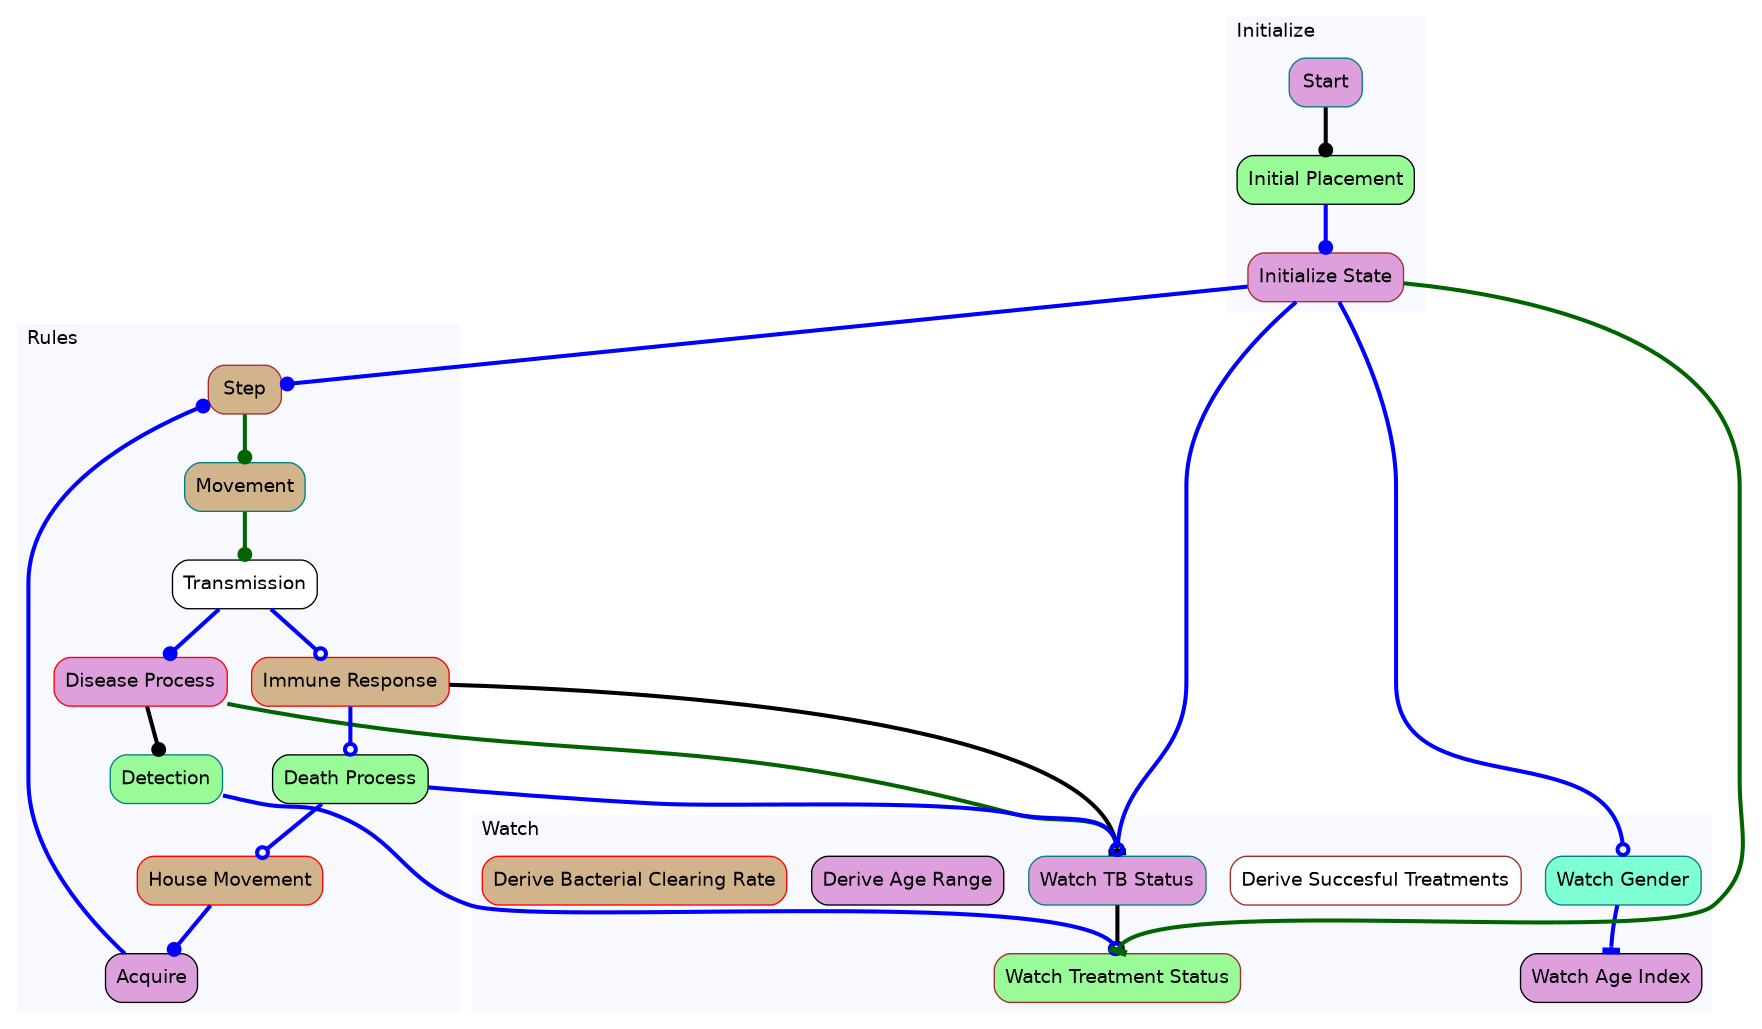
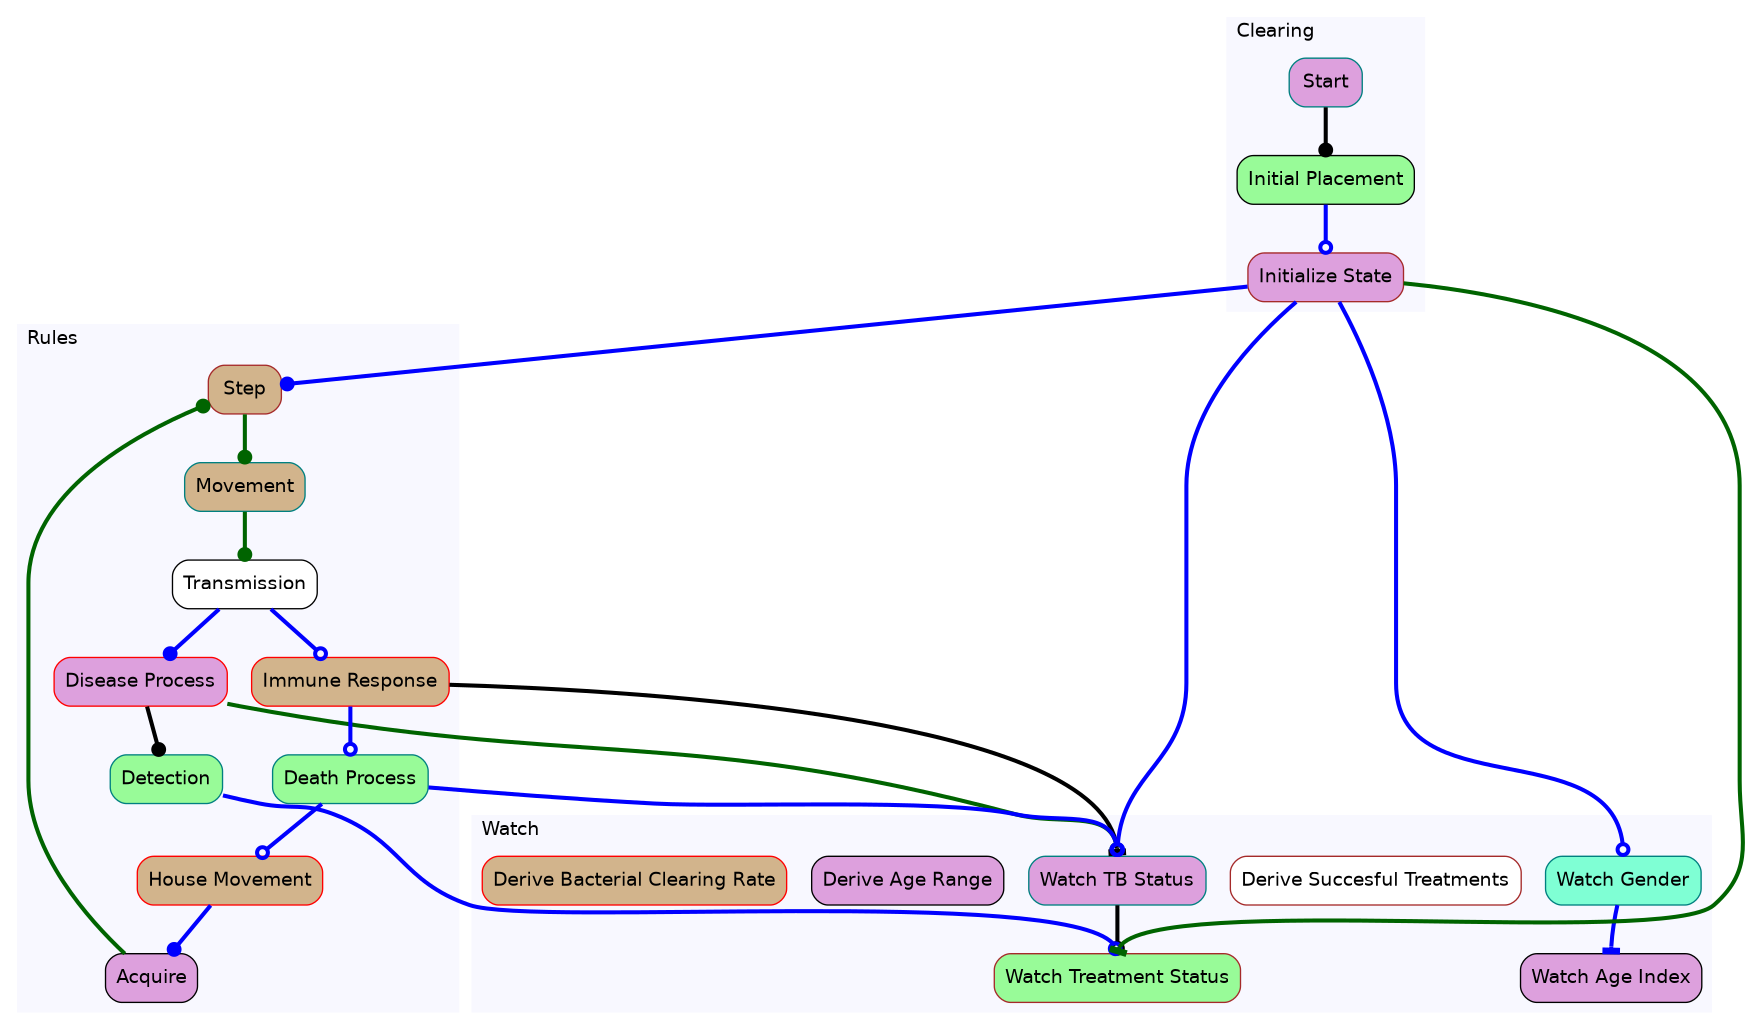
  digraph {
    compound=true
    node [color=black fillcolor=plum fontname=Helvetica shape=box style="rounded,filled"]
    edge [arrowhead=odot color=blue penwidth=3.0]
    n1 [color=teal label="Watch TB Status"]
    n2 [color=brown fillcolor=palegreen label="Watch Treatment Status"]
    n3 [color=brown fillcolor=white label="Derive Succesful Treatments"]
    n4 [color=teal fillcolor=aquamarine label="Watch Gender"]
    n5 [label="Watch Age Index"]
    n6 [label="Derive Age Range"]
    n7 [color=red fillcolor=tan label="Derive Bacterial Clearing Rate"]
    n8 [color=brown fillcolor=tan label=Step style="filled,rounded"]
    n9 [color=teal fillcolor=tan label=Movement]
    n10 [fillcolor=white label=Transmission]
    n11 [color=red label="Disease Process"]
    n12 [color=teal fillcolor=palegreen label=Detection]
    n13 [color=red fillcolor=tan label="Immune Response"]
-   n14 [fillcolor=palegreen label="Death Process"]
+   n14 [color=teal fillcolor=palegreen label="Death Process"]
    n15 [color=red fillcolor=tan label="House Movement"]
    n16 [label=Acquire]
    n17 [color=teal label=Start style="filled,rounded"]
    n18 [fillcolor=palegreen label="Initial Placement"]
    n19 [color=brown label="Initialize State"]
    subgraph cluster_1 {
      color=white
      fillcolor=ghostwhite
      fontname=Helvetica
      label=Watch
      labeljust=l
      style=filled
      n1
      n2
      n3
      n4
      n5
      n6
      n7
    }
    subgraph cluster_2 {
      color=white
      fillcolor=ghostwhite
      fontname=Helvetica
      label=Rules
      labeljust=l
      style=filled
      n8
      n9
      n10
      n11
      n12
      n13
      n14
      n15
      n16
    }
    subgraph cluster_3 {
      color=white
      fillcolor=ghostwhite
      fontname=Helvetica
-     label=Initialize
+     label=Clearing
      labeljust=l
      style=filled
      n17
      n18
      n19
    }
    n1 -> n2 [color=black headport=n]
    n4 -> n5 [arrowhead=tee headport=n]
    n8 -> n9 [arrowhead=dot color=darkgreen]
    n9 -> n10 [arrowhead=dot color=darkgreen]
    n10 -> n11 [arrowhead=dot]
    n10 -> n13
    n11 -> n1 [color=darkgreen headport=n]
    n11 -> n12 [arrowhead=dot color=black]
    n12 -> n2 [headport=n]
    n13 -> n1 [arrowhead=tee color=black headport=n]
    n13 -> n14
    n14 -> n1 [headport=n]
    n14 -> n15
    n15 -> n16 [arrowhead=dot]
-   n16 -> n8 [arrowhead=dot]
+   n16 -> n8 [arrowhead=dot color=darkgreen]
    n17 -> n18 [arrowhead=dot color=black]
-   n18 -> n19 [arrowhead=dot]
+   n18 -> n19
    n19 -> n1 [headport=n]
    n19 -> n2 [arrowhead=tee color=darkgreen headport=n]
    n19 -> n4 [headport=n]
    n19 -> n8 [arrowhead=dot]
  }
